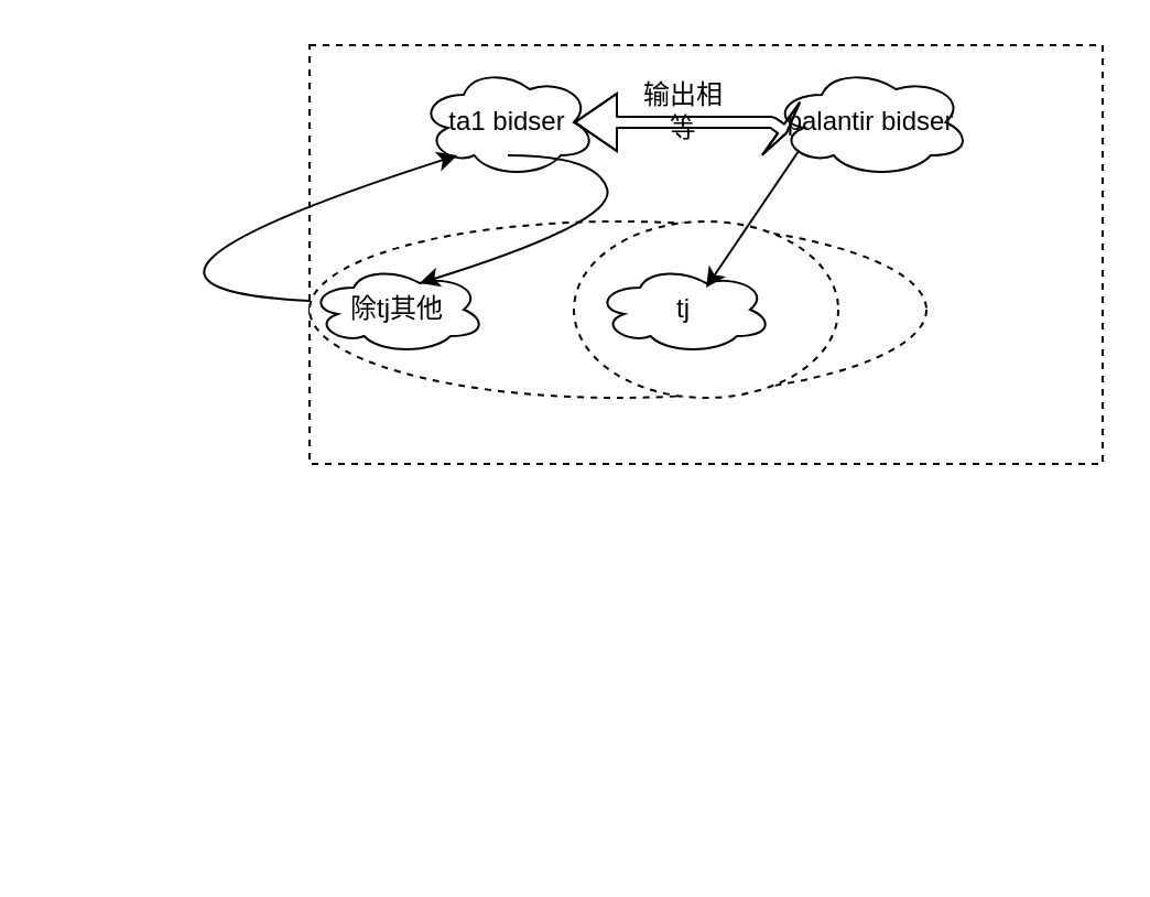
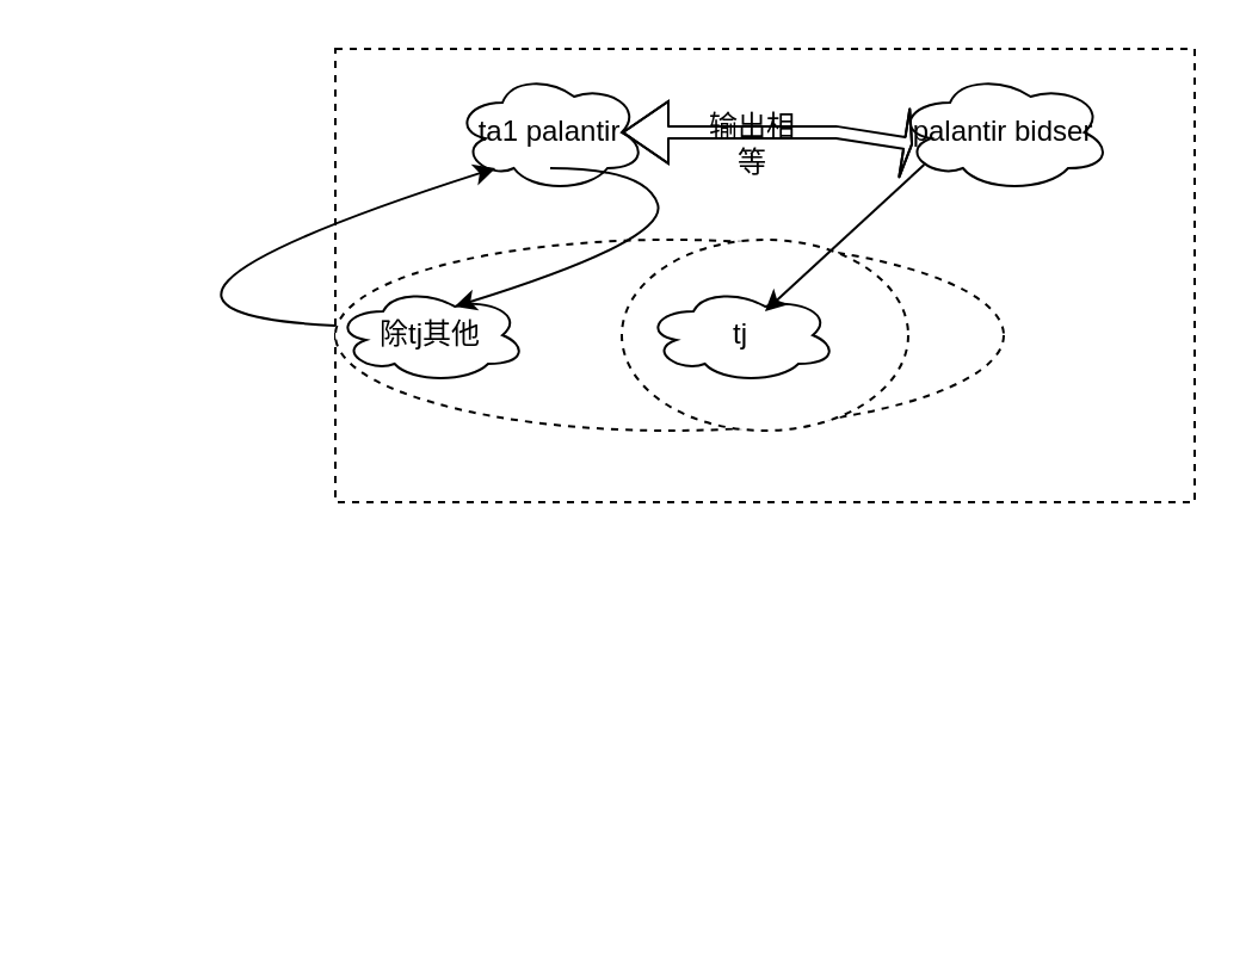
  <mxCell id="0" />
  <mxCell id="1" parent="0" />
  <mxCell id="2" value="" style="rounded=0;whiteSpace=wrap;html=1;shadow=0;dashed=1;" vertex="1" parent="1"><mxGeometry x="140" y="20" width="360" height="190" as="geometry" /></mxCell>
  <mxCell id="3" value="" style="ellipse;whiteSpace=wrap;html=1;shadow=0;dashed=1;" vertex="1" parent="1"><mxGeometry x="140" y="100" width="280" height="80" as="geometry" /></mxCell>
  <mxCell id="4" value="" style="ellipse;whiteSpace=wrap;html=1;shadow=0;dashed=1;" vertex="1" parent="1"><mxGeometry x="260" y="100" width="120" height="80" as="geometry" /></mxCell>
- <mxCell id="5" value="ta1 bidser" style="ellipse;shape=cloud;whiteSpace=wrap;html=1;" vertex="1" parent="1"><mxGeometry x="190" y="30" width="80" height="50" as="geometry" /></mxCell>
- <mxCell id="6" value="palantir bidser" style="ellipse;shape=cloud;whiteSpace=wrap;html=1;" vertex="1" parent="1"><mxGeometry x="350" y="30" width="90" height="50" as="geometry" /></mxCell>
+ <mxCell id="5" value="ta1 palantir" style="ellipse;shape=cloud;whiteSpace=wrap;html=1;" vertex="1" parent="1"><mxGeometry x="190" y="30" width="80" height="50" as="geometry" /></mxCell>
+ <mxCell id="6" value="palantir bidser" style="ellipse;shape=cloud;whiteSpace=wrap;html=1;" vertex="1" parent="1"><mxGeometry x="375" y="30" width="90" height="50" as="geometry" /></mxCell>
  <mxCell id="7" value="除tj其他" style="ellipse;shape=cloud;whiteSpace=wrap;html=1;" vertex="1" parent="1"><mxGeometry x="140" y="120" width="80" height="40" as="geometry" /></mxCell>
  <mxCell id="8" value="tj" style="ellipse;shape=cloud;whiteSpace=wrap;html=1;" vertex="1" parent="1"><mxGeometry x="270" y="120" width="80" height="40" as="geometry" /></mxCell>
  <mxCell id="9" style="edgeStyle=orthogonalEdgeStyle;rounded=0;orthogonalLoop=1;jettySize=auto;html=1;exitX=0.5;exitY=1;exitDx=0;exitDy=0;" edge="1" parent="1"><mxGeometry relative="1" as="geometry"><mxPoint x="325" y="385" as="sourcePoint" /><mxPoint x="325" y="385" as="targetPoint" /></mxGeometry></mxCell>
  <mxCell id="10" value="" style="endArrow=classic;html=1;entryX=0.625;entryY=0.2;entryDx=0;entryDy=0;entryPerimeter=0;curved=1;" edge="1" parent="1" target="7"><mxGeometry width="50" height="50" relative="1" as="geometry"><mxPoint x="230" y="70" as="sourcePoint" /><mxPoint x="270" y="30" as="targetPoint" /><Array as="points"><mxPoint x="270" y="70" /><mxPoint x="280" y="100" /></Array></mxGeometry></mxCell>
  <mxCell id="11" value="" style="endArrow=classic;html=1;exitX=0.13;exitY=0.77;exitDx=0;exitDy=0;exitPerimeter=0;" edge="1" parent="1" source="6"><mxGeometry width="50" height="50" relative="1" as="geometry"><mxPoint x="390" y="30" as="sourcePoint" /><mxPoint x="320" y="130" as="targetPoint" /></mxGeometry></mxCell>
  <mxCell id="12" value="" style="endArrow=classic;html=1;entryX=0.213;entryY=0.8;entryDx=0;entryDy=0;entryPerimeter=0;curved=1;" edge="1" parent="1" target="5"><mxGeometry width="50" height="50" relative="1" as="geometry"><mxPoint x="140" y="136" as="sourcePoint" /><mxPoint x="255" y="130" as="targetPoint" /><Array as="points"><mxPoint x="20" y="130" /></Array></mxGeometry></mxCell>
- <mxCell id="13" value="输出相等" style="text;html=1;strokeColor=none;fillColor=none;align=center;verticalAlign=middle;whiteSpace=wrap;rounded=0;shadow=0;dashed=1;" vertex="1" parent="1"><mxGeometry x="290" y="40" width="40" height="20" as="geometry" /></mxCell>
+ <mxCell id="13" value="输出相等" style="text;html=1;strokeColor=none;fillColor=none;align=center;verticalAlign=middle;whiteSpace=wrap;rounded=0;shadow=0;dashed=1;" vertex="1" parent="1"><mxGeometry x="295" y="50" width="40" height="20" as="geometry" /></mxCell>
  <mxCell id="14" value="" style="shape=flexArrow;endArrow=classic;startArrow=classic;html=1;width=5;endSize=0.72;entryX=0.078;entryY=0.6;entryDx=0;entryDy=0;entryPerimeter=0;exitX=0.875;exitY=0.5;exitDx=0;exitDy=0;exitPerimeter=0;endWidth=23;" edge="1" parent="1" source="5" target="6"><mxGeometry width="50" height="50" relative="1" as="geometry"><mxPoint x="270" y="100" as="sourcePoint" /><mxPoint x="320" y="50" as="targetPoint" /><Array as="points"><mxPoint x="350" y="55" /></Array></mxGeometry></mxCell>
